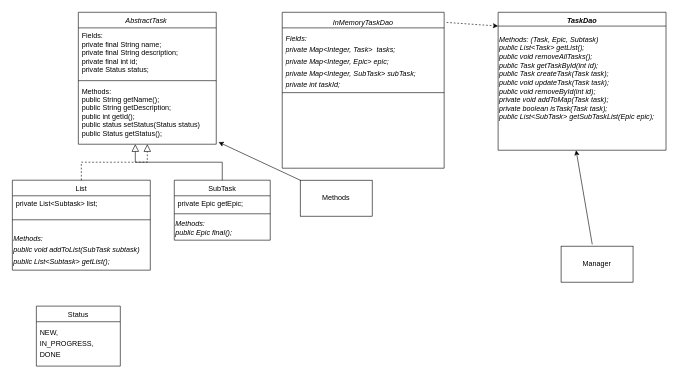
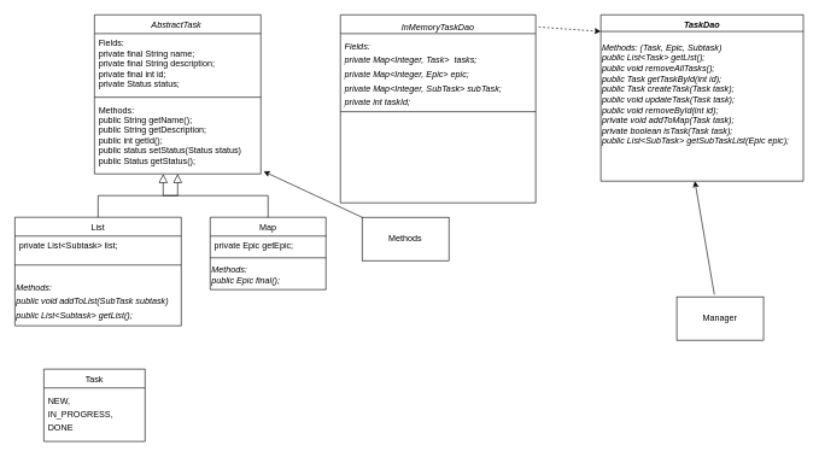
  <mxCell id="0" />
  <mxCell id="1" parent="0" />
  <mxCell id="2" value="AbstractTask " style="swimlane;fontStyle=2;align=center;verticalAlign=top;childLayout=stackLayout;horizontal=1;startSize=26;horizontalStack=0;resizeParent=1;resizeLast=0;collapsible=1;marginBottom=0;rounded=0;shadow=0;strokeWidth=1;" parent="1" vertex="1"><mxGeometry x="130" y="20" width="230" height="220" as="geometry"><mxRectangle x="220" y="120" width="160" height="26" as="alternateBounds" /></mxGeometry></mxCell>
  <mxCell id="3" value="Fields:&#10;private final String name;&#10;private final String description;&#10;private final int id; &#10;private Status status;&#10;" style="text;align=left;verticalAlign=top;spacingLeft=4;spacingRight=4;overflow=hidden;rotatable=0;points=[[0,0.5],[1,0.5]];portConstraint=eastwest;" parent="2" vertex="1"><mxGeometry y="26" width="230" height="84" as="geometry" /></mxCell>
  <mxCell id="4" value="" style="line;html=1;strokeWidth=1;align=left;verticalAlign=middle;spacingTop=-1;spacingLeft=3;spacingRight=3;rotatable=0;labelPosition=right;points=[];portConstraint=eastwest;" parent="2" vertex="1"><mxGeometry y="110" width="230" height="8" as="geometry" /></mxCell>
  <mxCell id="5" value="Methods:&#10;public String getName();&#10;public String getDescription; &#10;public int getId(); &#10;public status setStatus(Status status)&#10;public Status getStatus();" style="text;align=left;verticalAlign=top;spacingLeft=4;spacingRight=4;overflow=hidden;rotatable=0;points=[[0,0.5],[1,0.5]];portConstraint=eastwest;" parent="2" vertex="1"><mxGeometry y="118" width="230" height="102" as="geometry" /></mxCell>
  <mxCell id="6" value="List" style="swimlane;fontStyle=0;align=center;verticalAlign=top;childLayout=stackLayout;horizontal=1;startSize=26;horizontalStack=0;resizeParent=1;resizeLast=0;collapsible=1;marginBottom=0;rounded=0;shadow=0;strokeWidth=1;" parent="1" vertex="1"><mxGeometry x="20" y="300" width="230" height="150" as="geometry"><mxRectangle x="130" y="380" width="160" height="26" as="alternateBounds" /></mxGeometry></mxCell>
  <mxCell id="7" value="private List&lt;Subtask&gt; list; &#10;" style="text;align=left;verticalAlign=top;spacingLeft=4;spacingRight=4;overflow=hidden;rotatable=0;points=[[0,0.5],[1,0.5]];portConstraint=eastwest;" parent="6" vertex="1"><mxGeometry y="26" width="230" height="26" as="geometry" /></mxCell>
  <mxCell id="8" value="" style="line;html=1;strokeWidth=1;align=left;verticalAlign=middle;spacingTop=-1;spacingLeft=3;spacingRight=3;rotatable=0;labelPosition=right;points=[];portConstraint=eastwest;" parent="6" vertex="1"><mxGeometry y="52" width="230" height="28" as="geometry" /></mxCell>
  <mxCell id="9" value="&lt;span style=&quot;font-size: 12px;&quot;&gt;&lt;i&gt;Methods:&lt;br&gt;public void addToList(SubTask subtask)&lt;br&gt;public List&amp;lt;Subtask&amp;gt; getList();&lt;br&gt;&lt;/i&gt;&lt;/span&gt;" style="text;html=1;align=left;verticalAlign=middle;resizable=0;points=[];autosize=1;strokeColor=none;fillColor=none;fontSize=16;" parent="6" vertex="1"><mxGeometry y="80" width="230" height="70" as="geometry" /></mxCell>
- <mxCell id="10" value="" style="endArrow=block;endSize=10;endFill=0;shadow=0;strokeWidth=1;rounded=0;edgeStyle=elbowEdgeStyle;elbow=vertical;dashed=1;" parent="1" source="6" target="2" edge="1"><mxGeometry width="160" relative="1" as="geometry"><mxPoint x="90" y="103" as="sourcePoint" /><mxPoint x="90" y="103" as="targetPoint" /></mxGeometry></mxCell>
- <mxCell id="11" value="SubTask" style="swimlane;fontStyle=0;align=center;verticalAlign=top;childLayout=stackLayout;horizontal=1;startSize=26;horizontalStack=0;resizeParent=1;resizeLast=0;collapsible=1;marginBottom=0;rounded=0;shadow=0;strokeWidth=1;" parent="1" vertex="1"><mxGeometry x="290" y="300" width="160" height="100" as="geometry"><mxRectangle x="340" y="380" width="170" height="26" as="alternateBounds" /></mxGeometry></mxCell>
+ <mxCell id="10" value="" style="endArrow=block;endSize=10;endFill=0;shadow=0;strokeWidth=1;rounded=0;edgeStyle=elbowEdgeStyle;elbow=vertical;" parent="1" source="6" target="2" edge="1"><mxGeometry width="160" relative="1" as="geometry"><mxPoint x="90" y="103" as="sourcePoint" /><mxPoint x="90" y="103" as="targetPoint" /></mxGeometry></mxCell>
+ <mxCell id="11" value="Map" style="swimlane;fontStyle=0;align=center;verticalAlign=top;childLayout=stackLayout;horizontal=1;startSize=26;horizontalStack=0;resizeParent=1;resizeLast=0;collapsible=1;marginBottom=0;rounded=0;shadow=0;strokeWidth=1;" parent="1" vertex="1"><mxGeometry x="290" y="300" width="160" height="100" as="geometry"><mxRectangle x="340" y="380" width="170" height="26" as="alternateBounds" /></mxGeometry></mxCell>
  <mxCell id="12" value="private Epic getEpic;" style="text;align=left;verticalAlign=top;spacingLeft=4;spacingRight=4;overflow=hidden;rotatable=0;points=[[0,0.5],[1,0.5]];portConstraint=eastwest;" parent="11" vertex="1"><mxGeometry y="26" width="160" height="26" as="geometry" /></mxCell>
  <mxCell id="13" value="" style="line;html=1;strokeWidth=1;align=left;verticalAlign=middle;spacingTop=-1;spacingLeft=3;spacingRight=3;rotatable=0;labelPosition=right;points=[];portConstraint=eastwest;" parent="11" vertex="1"><mxGeometry y="52" width="160" height="8" as="geometry" /></mxCell>
  <mxCell id="14" value="Methods:&lt;br&gt;public Epic final();" style="text;html=1;align=left;verticalAlign=middle;resizable=0;points=[];autosize=1;strokeColor=none;fillColor=none;fontSize=12;fontStyle=2" parent="11" vertex="1"><mxGeometry y="60" width="160" height="40" as="geometry" /></mxCell>
  <mxCell id="15" value="" style="endArrow=block;endSize=10;endFill=0;shadow=0;strokeWidth=1;rounded=0;edgeStyle=elbowEdgeStyle;elbow=vertical;" parent="1" source="11" edge="1"><mxGeometry width="160" relative="1" as="geometry"><mxPoint x="100" y="273" as="sourcePoint" /><mxPoint x="225" y="240" as="targetPoint" /></mxGeometry></mxCell>
  <mxCell id="16" value="&lt;span style=&quot;font-size: 12px; font-weight: 400;&quot;&gt;&lt;i&gt;InMemoryTaskDao&lt;/i&gt;&lt;/span&gt;" style="swimlane;fontStyle=1;align=center;verticalAlign=top;childLayout=stackLayout;horizontal=1;startSize=26;horizontalStack=0;resizeParent=1;resizeParentMax=0;resizeLast=0;collapsible=1;marginBottom=0;whiteSpace=wrap;html=1;fontSize=16;" parent="1" vertex="1"><mxGeometry x="470" y="20" width="270" height="260" as="geometry" /></mxCell>
  <mxCell id="17" value="&lt;i&gt;&lt;font style=&quot;font-size: 12px;&quot;&gt;Fields:&lt;br&gt;private Map&amp;lt;Integer, Task&amp;gt;&amp;nbsp; tasks;&lt;br&gt;private Map&amp;lt;Integer, Epic&amp;gt; epic;&lt;br&gt;private Map&amp;lt;Integer, SubTask&amp;gt; subTask;&lt;br&gt;private int taskId;&lt;br&gt;&lt;br&gt;&lt;/font&gt;&lt;/i&gt;" style="text;strokeColor=none;fillColor=none;align=left;verticalAlign=top;spacingLeft=4;spacingRight=4;overflow=hidden;rotatable=0;points=[[0,0.5],[1,0.5]];portConstraint=eastwest;whiteSpace=wrap;html=1;fontSize=16;" parent="16" vertex="1"><mxGeometry y="26" width="270" height="104" as="geometry" /></mxCell>
  <mxCell id="18" value="" style="line;strokeWidth=1;fillColor=none;align=left;verticalAlign=middle;spacingTop=-1;spacingLeft=3;spacingRight=3;rotatable=0;labelPosition=right;points=[];portConstraint=eastwest;strokeColor=inherit;fontSize=16;" parent="16" vertex="1"><mxGeometry y="130" width="270" height="8" as="geometry" /></mxCell>
  <mxCell id="19" value="&lt;i style=&quot;font-size: 12px;&quot;&gt;&lt;br&gt;&lt;/i&gt;" style="text;strokeColor=none;fillColor=none;align=left;verticalAlign=top;spacingLeft=4;spacingRight=4;overflow=hidden;rotatable=0;points=[[0,0.5],[1,0.5]];portConstraint=eastwest;whiteSpace=wrap;html=1;fontSize=16;" parent="16" vertex="1"><mxGeometry y="138" width="270" height="122" as="geometry" /></mxCell>
- <mxCell id="20" value="&lt;font style=&quot;font-size: 12px;&quot;&gt;Status&lt;/font&gt;" style="swimlane;fontStyle=0;childLayout=stackLayout;horizontal=1;startSize=26;fillColor=none;horizontalStack=0;resizeParent=1;resizeParentMax=0;resizeLast=0;collapsible=1;marginBottom=0;whiteSpace=wrap;html=1;fontSize=16;" parent="1" vertex="1"><mxGeometry x="60" y="510" width="140" height="100" as="geometry" /></mxCell>
+ <mxCell id="20" value="&lt;font style=&quot;font-size: 12px;&quot;&gt;Task&lt;/font&gt;" style="swimlane;fontStyle=0;childLayout=stackLayout;horizontal=1;startSize=26;fillColor=none;horizontalStack=0;resizeParent=1;resizeParentMax=0;resizeLast=0;collapsible=1;marginBottom=0;whiteSpace=wrap;html=1;fontSize=16;" parent="1" vertex="1"><mxGeometry x="60" y="510" width="140" height="100" as="geometry" /></mxCell>
  <mxCell id="21" value="&lt;font style=&quot;font-size: 12px;&quot;&gt;&lt;span style=&quot;&quot;&gt;N&lt;/span&gt;EW,&lt;br&gt;IN_PROGRESS,&lt;br&gt;DONE&lt;br&gt;&lt;/font&gt;" style="text;strokeColor=none;fillColor=none;align=left;verticalAlign=top;spacingLeft=4;spacingRight=4;overflow=hidden;rotatable=0;points=[[0,0.5],[1,0.5]];portConstraint=eastwest;whiteSpace=wrap;html=1;fontSize=16;" parent="20" vertex="1"><mxGeometry y="26" width="140" height="74" as="geometry" /></mxCell>
  <mxCell id="22" value="&lt;span style=&quot;font-size: 12px;&quot;&gt;&lt;i&gt;TaskDao&lt;/i&gt;&lt;/span&gt;" style="swimlane;whiteSpace=wrap;html=1;fontSize=16;startSize=23;" parent="1" vertex="1"><mxGeometry x="830" y="20" width="280" height="230" as="geometry" /></mxCell>
  <mxCell id="23" value="&lt;i style=&quot;&quot;&gt;Methods: (Task, Epic, Subtask)&lt;br&gt;public List&amp;lt;Task&amp;gt; getList();&lt;br&gt;public void removeAllTasks();&lt;br&gt;public Task getTaskById(int id);&lt;br&gt;public Task createTask(Task task);&lt;br&gt;public void updateTask(Task task);&lt;br&gt;public void removeById(int id);&lt;br&gt;private void addToMap(Task task);&lt;br&gt;private boolean isTask(Task task);&lt;br&gt;public List&amp;lt;SubTask&amp;gt; getSubTaskList(Epic epic);&lt;/i&gt;" style="text;html=1;align=left;verticalAlign=middle;resizable=0;points=[];autosize=1;strokeColor=none;fillColor=none;" parent="22" vertex="1"><mxGeometry y="30" width="280" height="160" as="geometry" /></mxCell>
  <mxCell id="24" value="Manager" style="rounded=0;whiteSpace=wrap;html=1;" parent="1" vertex="1"><mxGeometry x="935" y="410" width="120" height="60" as="geometry" /></mxCell>
  <mxCell id="25" value="" style="endArrow=classic;html=1;rounded=0;exitX=0.433;exitY=-0.05;exitDx=0;exitDy=0;exitPerimeter=0;" parent="1" source="24" edge="1"><mxGeometry width="50" height="50" relative="1" as="geometry"><mxPoint x="1000" y="250" as="sourcePoint" /><mxPoint x="960" y="250" as="targetPoint" /></mxGeometry></mxCell>
  <mxCell id="26" value="" style="endArrow=classic;html=1;rounded=0;entryX=0;entryY=0.1;entryDx=0;entryDy=0;entryPerimeter=0;exitX=1.015;exitY=0.065;exitDx=0;exitDy=0;exitPerimeter=0;dashed=1;" parent="1" source="16" target="22" edge="1"><mxGeometry width="50" height="50" relative="1" as="geometry"><mxPoint x="640" y="180" as="sourcePoint" /><mxPoint x="690" y="130" as="targetPoint" /></mxGeometry></mxCell>
  <mxCell id="27" value="Methods&lt;br&gt;" style="rounded=0;whiteSpace=wrap;html=1;" parent="1" vertex="1"><mxGeometry x="500" y="300" width="120" height="60" as="geometry" /></mxCell>
  <mxCell id="28" value="" style="endArrow=classic;html=1;rounded=0;exitX=0;exitY=0;exitDx=0;exitDy=0;entryX=1.017;entryY=0.966;entryDx=0;entryDy=0;entryPerimeter=0;" parent="1" source="27" target="5" edge="1"><mxGeometry width="50" height="50" relative="1" as="geometry"><mxPoint x="350" y="250" as="sourcePoint" /><mxPoint x="400" y="200" as="targetPoint" /></mxGeometry></mxCell>
